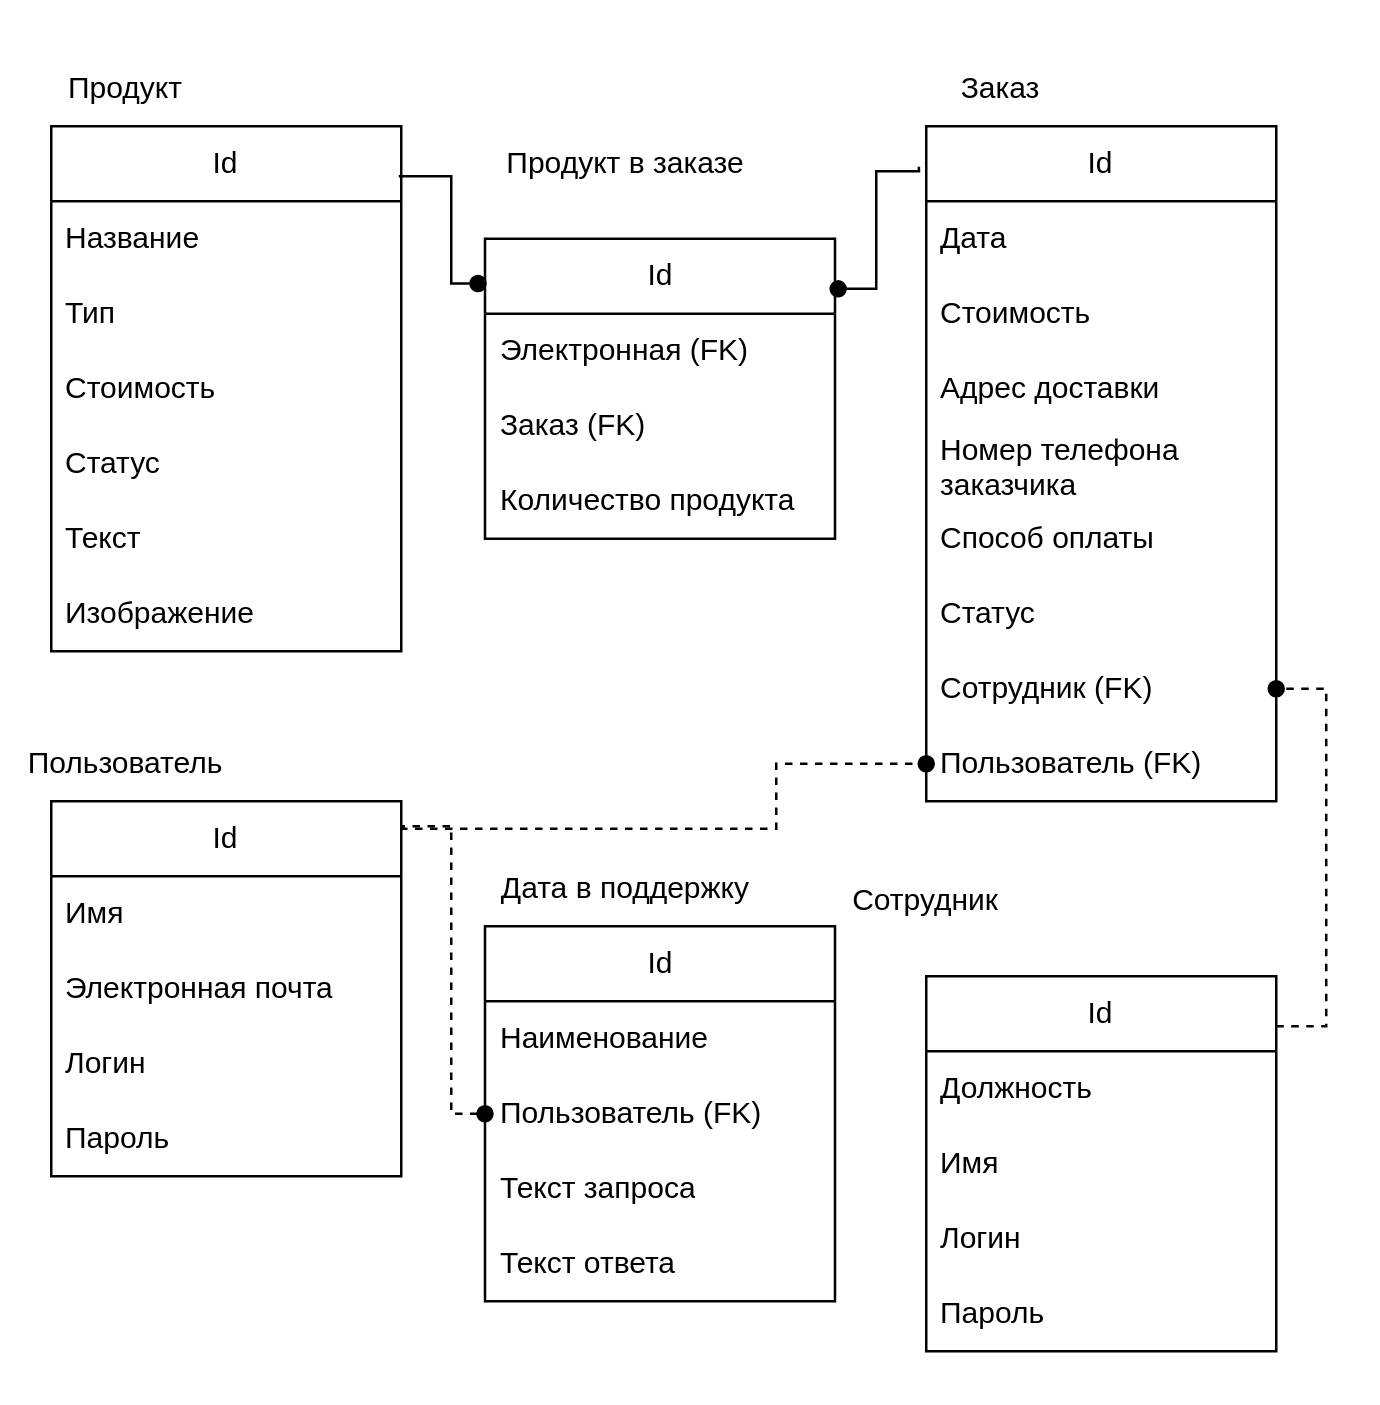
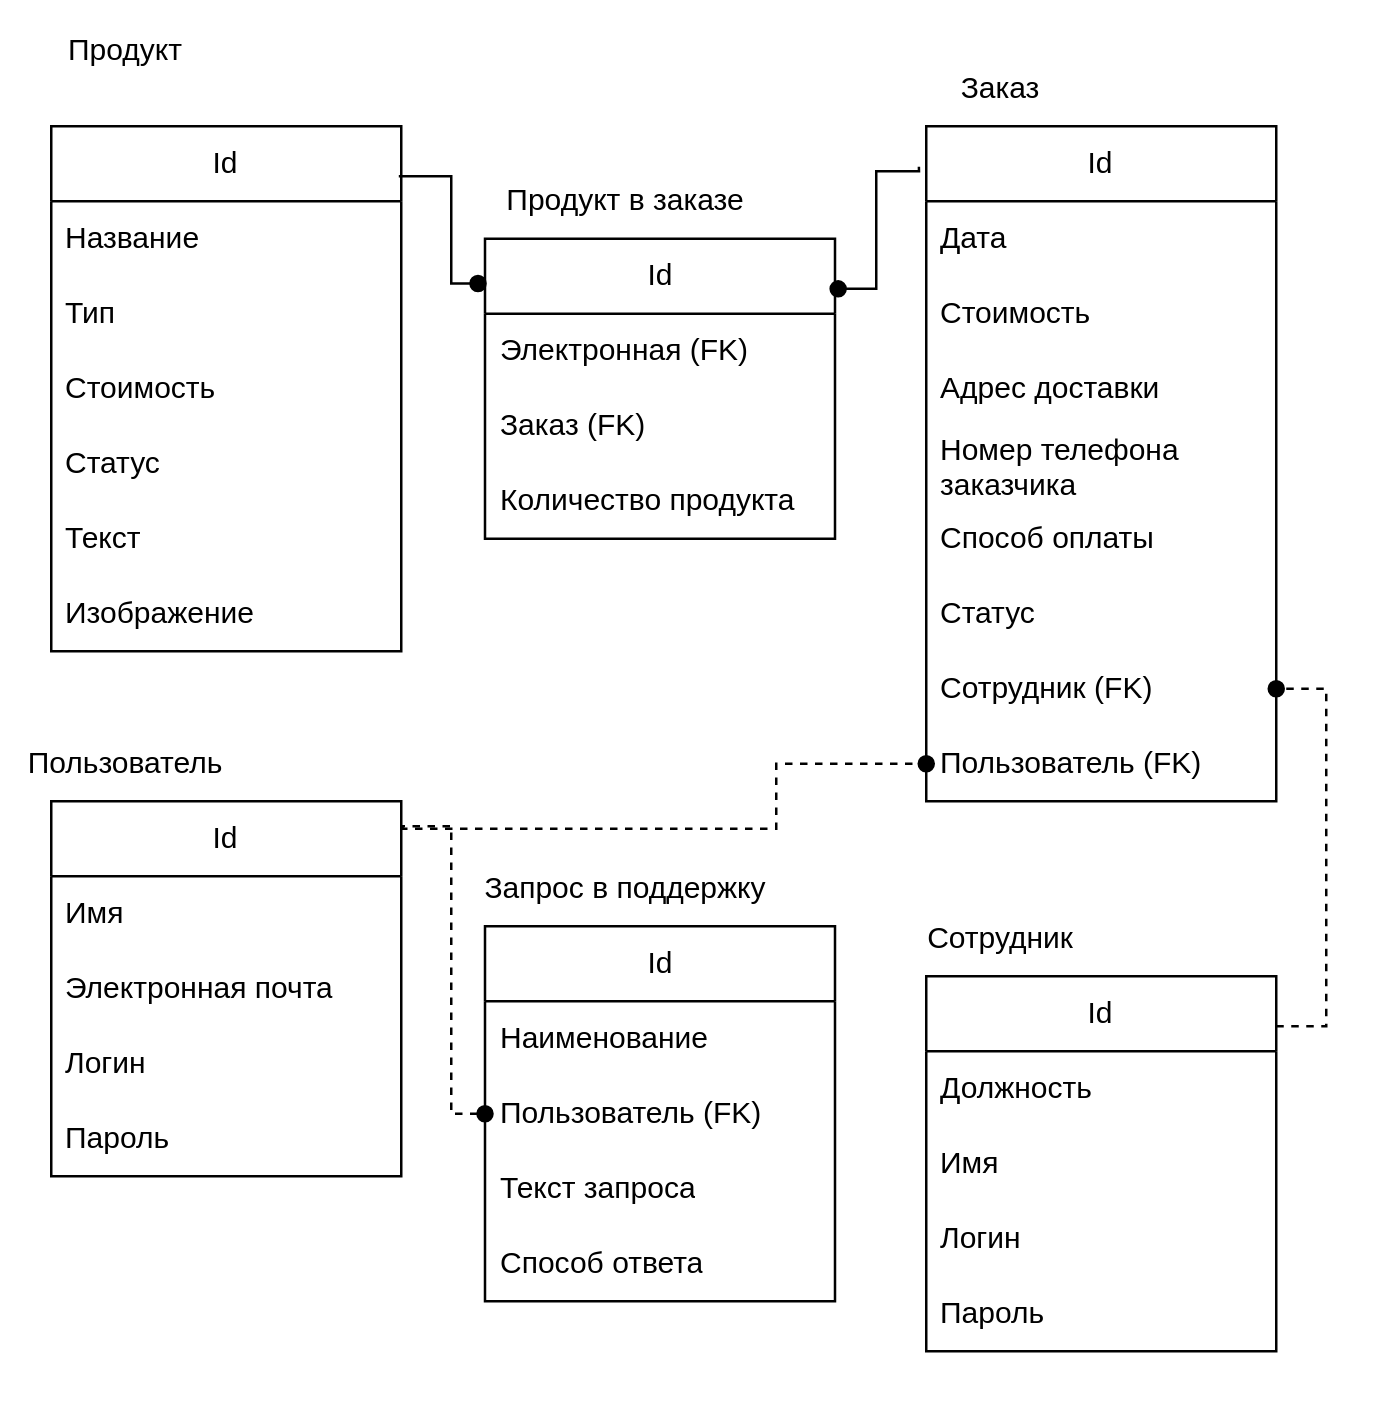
  <mxCell id="0" />
  <mxCell id="1" parent="0" />
  <mxCell id="2" value="Id" style="swimlane;fontStyle=0;childLayout=stackLayout;horizontal=1;startSize=30;horizontalStack=0;resizeParent=1;resizeParentMax=0;resizeLast=0;collapsible=1;marginBottom=0;whiteSpace=wrap;html=1;" parent="1" vertex="1"><mxGeometry x="20" y="50" width="140" height="210" as="geometry" /></mxCell>
  <mxCell id="3" value="Название" style="text;strokeColor=none;fillColor=none;align=left;verticalAlign=middle;spacingLeft=4;spacingRight=4;overflow=hidden;points=[[0,0.5],[1,0.5]];portConstraint=eastwest;rotatable=0;whiteSpace=wrap;html=1;" parent="2" vertex="1"><mxGeometry y="30" width="140" height="30" as="geometry" /></mxCell>
  <mxCell id="4" value="Тип" style="text;strokeColor=none;fillColor=none;align=left;verticalAlign=middle;spacingLeft=4;spacingRight=4;overflow=hidden;points=[[0,0.5],[1,0.5]];portConstraint=eastwest;rotatable=0;whiteSpace=wrap;html=1;" parent="2" vertex="1"><mxGeometry y="60" width="140" height="30" as="geometry" /></mxCell>
  <mxCell id="5" value="Стоимость" style="text;strokeColor=none;fillColor=none;align=left;verticalAlign=middle;spacingLeft=4;spacingRight=4;overflow=hidden;points=[[0,0.5],[1,0.5]];portConstraint=eastwest;rotatable=0;whiteSpace=wrap;html=1;" parent="2" vertex="1"><mxGeometry y="90" width="140" height="30" as="geometry" /></mxCell>
  <mxCell id="6" value="Статус" style="text;strokeColor=none;fillColor=none;align=left;verticalAlign=middle;spacingLeft=4;spacingRight=4;overflow=hidden;points=[[0,0.5],[1,0.5]];portConstraint=eastwest;rotatable=0;whiteSpace=wrap;html=1;" parent="2" vertex="1"><mxGeometry y="120" width="140" height="30" as="geometry" /></mxCell>
  <mxCell id="7" value="Текст" style="text;strokeColor=none;fillColor=none;align=left;verticalAlign=middle;spacingLeft=4;spacingRight=4;overflow=hidden;points=[[0,0.5],[1,0.5]];portConstraint=eastwest;rotatable=0;whiteSpace=wrap;html=1;" parent="2" vertex="1"><mxGeometry y="150" width="140" height="30" as="geometry" /></mxCell>
  <mxCell id="8" value="Изображение" style="text;strokeColor=none;fillColor=none;align=left;verticalAlign=middle;spacingLeft=4;spacingRight=4;overflow=hidden;points=[[0,0.5],[1,0.5]];portConstraint=eastwest;rotatable=0;whiteSpace=wrap;html=1;" parent="2" vertex="1"><mxGeometry y="180" width="140" height="30" as="geometry" /></mxCell>
  <mxCell id="9" value="Id" style="swimlane;fontStyle=0;childLayout=stackLayout;horizontal=1;startSize=30;horizontalStack=0;resizeParent=1;resizeParentMax=0;resizeLast=0;collapsible=1;marginBottom=0;whiteSpace=wrap;html=1;" parent="1" vertex="1"><mxGeometry x="370" y="50" width="140" height="270" as="geometry" /></mxCell>
  <mxCell id="10" value="Дата" style="text;strokeColor=none;fillColor=none;align=left;verticalAlign=middle;spacingLeft=4;spacingRight=4;overflow=hidden;points=[[0,0.5],[1,0.5]];portConstraint=eastwest;rotatable=0;whiteSpace=wrap;html=1;" parent="9" vertex="1"><mxGeometry y="30" width="140" height="30" as="geometry" /></mxCell>
  <mxCell id="11" value="Стоимость" style="text;strokeColor=none;fillColor=none;align=left;verticalAlign=middle;spacingLeft=4;spacingRight=4;overflow=hidden;points=[[0,0.5],[1,0.5]];portConstraint=eastwest;rotatable=0;whiteSpace=wrap;html=1;" parent="9" vertex="1"><mxGeometry y="60" width="140" height="30" as="geometry" /></mxCell>
  <mxCell id="12" value="Адрес доставки" style="text;strokeColor=none;fillColor=none;align=left;verticalAlign=middle;spacingLeft=4;spacingRight=4;overflow=hidden;points=[[0,0.5],[1,0.5]];portConstraint=eastwest;rotatable=0;whiteSpace=wrap;html=1;" parent="9" vertex="1"><mxGeometry y="90" width="140" height="30" as="geometry" /></mxCell>
  <mxCell id="13" value="Номер телефона заказчика" style="text;strokeColor=none;fillColor=none;align=left;verticalAlign=middle;spacingLeft=4;spacingRight=4;overflow=hidden;points=[[0,0.5],[1,0.5]];portConstraint=eastwest;rotatable=0;whiteSpace=wrap;html=1;" parent="9" vertex="1"><mxGeometry y="120" width="140" height="30" as="geometry" /></mxCell>
  <mxCell id="14" value="Способ оплаты" style="text;strokeColor=none;fillColor=none;align=left;verticalAlign=middle;spacingLeft=4;spacingRight=4;overflow=hidden;points=[[0,0.5],[1,0.5]];portConstraint=eastwest;rotatable=0;whiteSpace=wrap;html=1;" parent="9" vertex="1"><mxGeometry y="150" width="140" height="30" as="geometry" /></mxCell>
  <mxCell id="15" value="Статус" style="text;strokeColor=none;fillColor=none;align=left;verticalAlign=middle;spacingLeft=4;spacingRight=4;overflow=hidden;points=[[0,0.5],[1,0.5]];portConstraint=eastwest;rotatable=0;whiteSpace=wrap;html=1;" parent="9" vertex="1"><mxGeometry y="180" width="140" height="30" as="geometry" /></mxCell>
  <mxCell id="16" value="Сотрудник (FK)" style="text;strokeColor=none;fillColor=none;align=left;verticalAlign=middle;spacingLeft=4;spacingRight=4;overflow=hidden;points=[[0,0.5],[1,0.5]];portConstraint=eastwest;rotatable=0;whiteSpace=wrap;html=1;" parent="9" vertex="1"><mxGeometry y="210" width="140" height="30" as="geometry" /></mxCell>
  <mxCell id="17" value="Пользователь (FK)" style="text;strokeColor=none;fillColor=none;align=left;verticalAlign=middle;spacingLeft=4;spacingRight=4;overflow=hidden;points=[[0,0.5],[1,0.5]];portConstraint=eastwest;rotatable=0;whiteSpace=wrap;html=1;" parent="9" vertex="1"><mxGeometry y="240" width="140" height="30" as="geometry" /></mxCell>
  <mxCell id="18" value="Id" style="swimlane;fontStyle=0;childLayout=stackLayout;horizontal=1;startSize=30;horizontalStack=0;resizeParent=1;resizeParentMax=0;resizeLast=0;collapsible=1;marginBottom=0;whiteSpace=wrap;html=1;" parent="1" vertex="1"><mxGeometry x="20" y="320" width="140" height="150" as="geometry" /></mxCell>
  <mxCell id="19" value="Имя" style="text;strokeColor=none;fillColor=none;align=left;verticalAlign=middle;spacingLeft=4;spacingRight=4;overflow=hidden;points=[[0,0.5],[1,0.5]];portConstraint=eastwest;rotatable=0;whiteSpace=wrap;html=1;" parent="18" vertex="1"><mxGeometry y="30" width="140" height="30" as="geometry" /></mxCell>
  <mxCell id="20" value="Электронная почта" style="text;strokeColor=none;fillColor=none;align=left;verticalAlign=middle;spacingLeft=4;spacingRight=4;overflow=hidden;points=[[0,0.5],[1,0.5]];portConstraint=eastwest;rotatable=0;whiteSpace=wrap;html=1;" parent="18" vertex="1"><mxGeometry y="60" width="140" height="30" as="geometry" /></mxCell>
  <mxCell id="21" value="Логин" style="text;strokeColor=none;fillColor=none;align=left;verticalAlign=middle;spacingLeft=4;spacingRight=4;overflow=hidden;points=[[0,0.5],[1,0.5]];portConstraint=eastwest;rotatable=0;whiteSpace=wrap;html=1;" parent="18" vertex="1"><mxGeometry y="90" width="140" height="30" as="geometry" /></mxCell>
  <mxCell id="22" value="Пароль" style="text;strokeColor=none;fillColor=none;align=left;verticalAlign=middle;spacingLeft=4;spacingRight=4;overflow=hidden;points=[[0,0.5],[1,0.5]];portConstraint=eastwest;rotatable=0;whiteSpace=wrap;html=1;" parent="18" vertex="1"><mxGeometry y="120" width="140" height="30" as="geometry" /></mxCell>
  <mxCell id="23" value="Id" style="swimlane;fontStyle=0;childLayout=stackLayout;horizontal=1;startSize=30;horizontalStack=0;resizeParent=1;resizeParentMax=0;resizeLast=0;collapsible=1;marginBottom=0;whiteSpace=wrap;html=1;" parent="1" vertex="1"><mxGeometry x="370" y="390" width="140" height="150" as="geometry" /></mxCell>
  <mxCell id="24" value="Должность" style="text;strokeColor=none;fillColor=none;align=left;verticalAlign=middle;spacingLeft=4;spacingRight=4;overflow=hidden;points=[[0,0.5],[1,0.5]];portConstraint=eastwest;rotatable=0;whiteSpace=wrap;html=1;" parent="23" vertex="1"><mxGeometry y="30" width="140" height="30" as="geometry" /></mxCell>
  <mxCell id="25" value="Имя" style="text;strokeColor=none;fillColor=none;align=left;verticalAlign=middle;spacingLeft=4;spacingRight=4;overflow=hidden;points=[[0,0.5],[1,0.5]];portConstraint=eastwest;rotatable=0;whiteSpace=wrap;html=1;" parent="23" vertex="1"><mxGeometry y="60" width="140" height="30" as="geometry" /></mxCell>
  <mxCell id="26" value="Логин" style="text;strokeColor=none;fillColor=none;align=left;verticalAlign=middle;spacingLeft=4;spacingRight=4;overflow=hidden;points=[[0,0.5],[1,0.5]];portConstraint=eastwest;rotatable=0;whiteSpace=wrap;html=1;" parent="23" vertex="1"><mxGeometry y="90" width="140" height="30" as="geometry" /></mxCell>
  <mxCell id="27" value="Пароль" style="text;strokeColor=none;fillColor=none;align=left;verticalAlign=middle;spacingLeft=4;spacingRight=4;overflow=hidden;points=[[0,0.5],[1,0.5]];portConstraint=eastwest;rotatable=0;whiteSpace=wrap;html=1;" parent="23" vertex="1"><mxGeometry y="120" width="140" height="30" as="geometry" /></mxCell>
  <mxCell id="28" value="Id" style="swimlane;fontStyle=0;childLayout=stackLayout;horizontal=1;startSize=30;horizontalStack=0;resizeParent=1;resizeParentMax=0;resizeLast=0;collapsible=1;marginBottom=0;whiteSpace=wrap;html=1;" parent="1" vertex="1"><mxGeometry x="193.5" y="95" width="140" height="120" as="geometry" /></mxCell>
  <mxCell id="29" value="Электронная (FK)" style="text;strokeColor=none;fillColor=none;align=left;verticalAlign=middle;spacingLeft=4;spacingRight=4;overflow=hidden;points=[[0,0.5],[1,0.5]];portConstraint=eastwest;rotatable=0;whiteSpace=wrap;html=1;" parent="28" vertex="1"><mxGeometry y="30" width="140" height="30" as="geometry" /></mxCell>
  <mxCell id="30" value="Заказ (FK)" style="text;strokeColor=none;fillColor=none;align=left;verticalAlign=middle;spacingLeft=4;spacingRight=4;overflow=hidden;points=[[0,0.5],[1,0.5]];portConstraint=eastwest;rotatable=0;whiteSpace=wrap;html=1;" parent="28" vertex="1"><mxGeometry y="60" width="140" height="30" as="geometry" /></mxCell>
  <mxCell id="31" value="Количество продукта" style="text;strokeColor=none;fillColor=none;align=left;verticalAlign=middle;spacingLeft=4;spacingRight=4;overflow=hidden;points=[[0,0.5],[1,0.5]];portConstraint=eastwest;rotatable=0;whiteSpace=wrap;html=1;" parent="28" vertex="1"><mxGeometry y="90" width="140" height="30" as="geometry" /></mxCell>
  <mxCell id="32" style="edgeStyle=orthogonalEdgeStyle;rounded=0;orthogonalLoop=1;jettySize=auto;html=1;entryX=-0.02;entryY=0.149;entryDx=0;entryDy=0;exitX=0.993;exitY=0.095;exitDx=0;exitDy=0;endArrow=oval;endFill=1;exitPerimeter=0;entryPerimeter=0;" parent="1" source="2" target="28" edge="1"><mxGeometry relative="1" as="geometry"><Array as="points"><mxPoint x="180" y="70" /><mxPoint x="180" y="113" /></Array></mxGeometry></mxCell>
  <mxCell id="33" style="edgeStyle=orthogonalEdgeStyle;rounded=0;orthogonalLoop=1;jettySize=auto;html=1;entryX=1.009;entryY=0.167;entryDx=0;entryDy=0;endArrow=oval;endFill=1;exitX=-0.021;exitY=0.06;exitDx=0;exitDy=0;exitPerimeter=0;entryPerimeter=0;" parent="1" source="9" target="28" edge="1"><mxGeometry relative="1" as="geometry"><Array as="points"><mxPoint x="350" y="68" /><mxPoint x="350" y="115" /></Array></mxGeometry></mxCell>
  <mxCell id="34" style="edgeStyle=orthogonalEdgeStyle;rounded=0;orthogonalLoop=1;jettySize=auto;html=1;endArrow=oval;endFill=1;exitX=1.007;exitY=0.1;exitDx=0;exitDy=0;exitPerimeter=0;dashed=1;entryX=0;entryY=0.5;entryDx=0;entryDy=0;" parent="1" edge="1" target="17"><mxGeometry relative="1" as="geometry"><mxPoint x="370" y="331.03" as="targetPoint" /><mxPoint x="160.52" y="330" as="sourcePoint" /><Array as="points"><mxPoint x="161" y="331" /><mxPoint x="310" y="331" /><mxPoint x="310" y="305" /></Array></mxGeometry></mxCell>
  <mxCell id="35" style="edgeStyle=orthogonalEdgeStyle;rounded=0;orthogonalLoop=1;jettySize=auto;html=1;exitX=1;exitY=0.5;exitDx=0;exitDy=0;endArrow=oval;endFill=1;dashed=1;entryX=1;entryY=0.5;entryDx=0;entryDy=0;" parent="1" edge="1" target="16"><mxGeometry relative="1" as="geometry"><mxPoint x="510" y="410" as="sourcePoint" /><mxPoint x="510" y="280" as="targetPoint" /><Array as="points"><mxPoint x="530" y="410" /><mxPoint x="530" y="275" /></Array></mxGeometry></mxCell>
  <mxCell id="36" value="Пользователь" style="text;html=1;strokeColor=none;fillColor=none;align=center;verticalAlign=middle;whiteSpace=wrap;rounded=0;" parent="1" vertex="1"><mxGeometry x="20" y="290" width="60" height="30" as="geometry" /></mxCell>
- <mxCell id="37" value="Продукт" style="text;html=1;strokeColor=none;fillColor=none;align=center;verticalAlign=middle;whiteSpace=wrap;rounded=0;" parent="1" vertex="1"><mxGeometry x="20" y="20" width="60" height="30" as="geometry" /></mxCell>
- <mxCell id="38" value="Продукт в заказе" style="text;html=1;strokeColor=none;fillColor=none;align=center;verticalAlign=middle;whiteSpace=wrap;rounded=0;" parent="1" vertex="1"><mxGeometry x="200" y="50" width="100" height="30" as="geometry" /></mxCell>
+ <mxCell id="37" value="Продукт" style="text;html=1;strokeColor=none;fillColor=none;align=center;verticalAlign=middle;whiteSpace=wrap;rounded=0;" parent="1" vertex="1"><mxGeometry x="20" y="5" width="60" height="30" as="geometry" /></mxCell>
+ <mxCell id="38" value="Продукт в заказе" style="text;html=1;strokeColor=none;fillColor=none;align=center;verticalAlign=middle;whiteSpace=wrap;rounded=0;" parent="1" vertex="1"><mxGeometry x="200" y="65" width="100" height="30" as="geometry" /></mxCell>
  <mxCell id="39" value="Заказ" style="text;html=1;strokeColor=none;fillColor=none;align=center;verticalAlign=middle;whiteSpace=wrap;rounded=0;" parent="1" vertex="1"><mxGeometry x="370" y="20" width="60" height="30" as="geometry" /></mxCell>
- <mxCell id="40" value="Сотрудник" style="text;html=1;strokeColor=none;fillColor=none;align=center;verticalAlign=middle;whiteSpace=wrap;rounded=0;" parent="1" vertex="1"><mxGeometry x="340" y="345" width="60" height="30" as="geometry" /></mxCell>
+ <mxCell id="40" value="Сотрудник" style="text;html=1;strokeColor=none;fillColor=none;align=center;verticalAlign=middle;whiteSpace=wrap;rounded=0;" parent="1" vertex="1"><mxGeometry x="370" y="360" width="60" height="30" as="geometry" /></mxCell>
  <mxCell id="41" value="Id" style="swimlane;fontStyle=0;childLayout=stackLayout;horizontal=1;startSize=30;horizontalStack=0;resizeParent=1;resizeParentMax=0;resizeLast=0;collapsible=1;marginBottom=0;whiteSpace=wrap;html=1;" parent="1" vertex="1"><mxGeometry x="193.5" y="370" width="140" height="150" as="geometry" /></mxCell>
  <mxCell id="42" value="&lt;font style=&quot;font-size: 12px;&quot;&gt;Наименование&lt;span style=&quot;line-height: 107%;&quot; lang=&quot;EN-US&quot;&gt;&lt;/span&gt;&lt;/font&gt;" style="text;strokeColor=none;fillColor=none;align=left;verticalAlign=middle;spacingLeft=4;spacingRight=4;overflow=hidden;points=[[0,0.5],[1,0.5]];portConstraint=eastwest;rotatable=0;whiteSpace=wrap;html=1;" parent="41" vertex="1"><mxGeometry y="30" width="140" height="30" as="geometry" /></mxCell>
  <mxCell id="43" value="Пользователь (FK)" style="text;strokeColor=none;fillColor=none;align=left;verticalAlign=middle;spacingLeft=4;spacingRight=4;overflow=hidden;points=[[0,0.5],[1,0.5]];portConstraint=eastwest;rotatable=0;whiteSpace=wrap;html=1;" parent="41" vertex="1"><mxGeometry y="60" width="140" height="30" as="geometry" /></mxCell>
  <mxCell id="44" value="Текст запроса" style="text;strokeColor=none;fillColor=none;align=left;verticalAlign=middle;spacingLeft=4;spacingRight=4;overflow=hidden;points=[[0,0.5],[1,0.5]];portConstraint=eastwest;rotatable=0;whiteSpace=wrap;html=1;" parent="41" vertex="1"><mxGeometry y="90" width="140" height="30" as="geometry" /></mxCell>
- <mxCell id="45" value="Текст ответа" style="text;strokeColor=none;fillColor=none;align=left;verticalAlign=middle;spacingLeft=4;spacingRight=4;overflow=hidden;points=[[0,0.5],[1,0.5]];portConstraint=eastwest;rotatable=0;whiteSpace=wrap;html=1;" vertex="1" parent="41"><mxGeometry y="120" width="140" height="30" as="geometry" /></mxCell>
+ <mxCell id="45" value="Способ ответа" style="text;strokeColor=none;fillColor=none;align=left;verticalAlign=middle;spacingLeft=4;spacingRight=4;overflow=hidden;points=[[0,0.5],[1,0.5]];portConstraint=eastwest;rotatable=0;whiteSpace=wrap;html=1;" vertex="1" parent="41"><mxGeometry y="120" width="140" height="30" as="geometry" /></mxCell>
  <mxCell id="46" style="edgeStyle=orthogonalEdgeStyle;rounded=0;orthogonalLoop=1;jettySize=auto;html=1;endArrow=none;endFill=0;startArrow=oval;startFill=1;dashed=1;" parent="1" source="41" edge="1"><mxGeometry relative="1" as="geometry"><mxPoint x="160" y="330" as="targetPoint" /><Array as="points"><mxPoint x="180" y="445" /><mxPoint x="180" y="330" /></Array></mxGeometry></mxCell>
- <mxCell id="47" value="Дата в поддержку" style="text;html=1;strokeColor=none;fillColor=none;align=center;verticalAlign=middle;whiteSpace=wrap;rounded=0;" vertex="1" parent="1"><mxGeometry x="185" y="340" width="130" height="30" as="geometry" /></mxCell>
+ <mxCell id="47" value="Запрос в поддержку" style="text;html=1;strokeColor=none;fillColor=none;align=center;verticalAlign=middle;whiteSpace=wrap;rounded=0;" vertex="1" parent="1"><mxGeometry x="185" y="340" width="130" height="30" as="geometry" /></mxCell>
